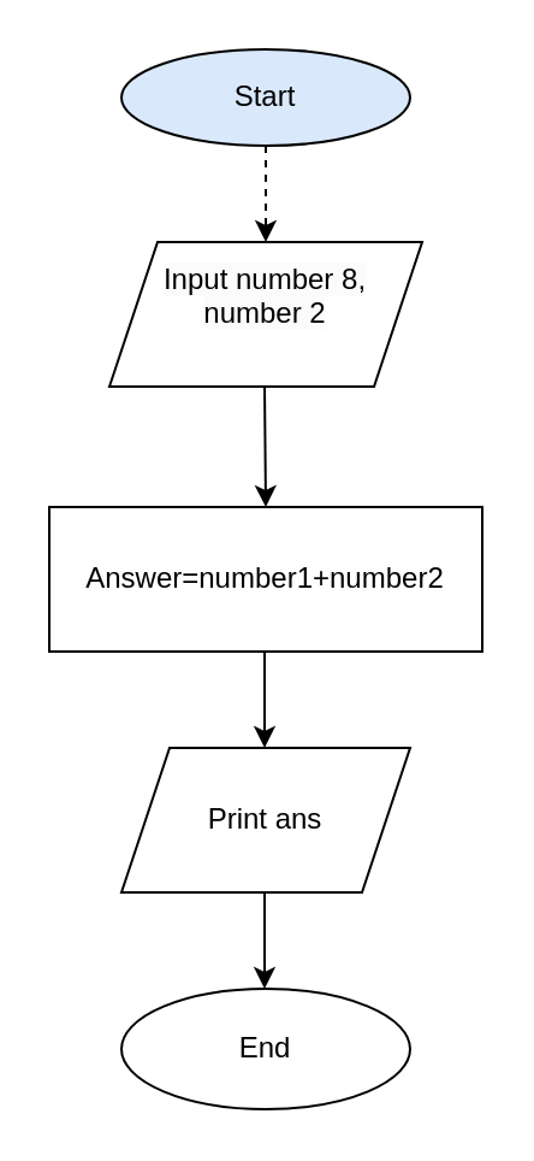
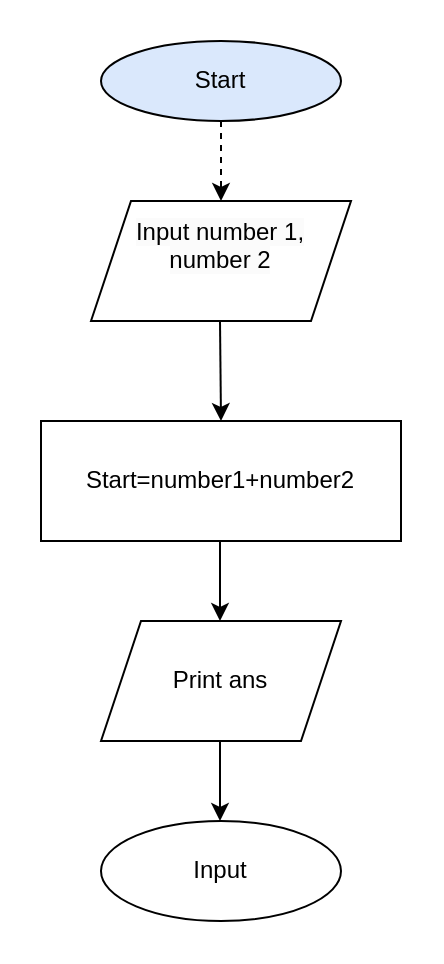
  <mxCell id="0" />
  <mxCell id="1" parent="0" />
  <mxCell id="2" value="Start" style="ellipse;whiteSpace=wrap;html=1;fillColor=#dae8fc;" vertex="1" parent="1"><mxGeometry x="50" y="20" width="120" height="40" as="geometry" /></mxCell>
- <mxCell id="3" value="Answer=number1+number2" style="rounded=0;whiteSpace=wrap;html=1;" vertex="1" parent="1"><mxGeometry x="20" y="210" width="180" height="60" as="geometry" /></mxCell>
- <mxCell id="4" value="&#10;&lt;span style=&quot;color: rgb(0, 0, 0); font-family: Helvetica; font-size: 12px; font-style: normal; font-variant-ligatures: normal; font-variant-caps: normal; font-weight: 400; letter-spacing: normal; orphans: 2; text-align: center; text-indent: 0px; text-transform: none; widows: 2; word-spacing: 0px; -webkit-text-stroke-width: 0px; background-color: rgb(251, 251, 251); text-decoration-thickness: initial; text-decoration-style: initial; text-decoration-color: initial; float: none; display: inline !important;&quot;&gt;Input number 8, number 2&lt;/span&gt;&#10;&#10;" style="shape=parallelogram;perimeter=parallelogramPerimeter;whiteSpace=wrap;html=1;fixedSize=1;" vertex="1" parent="1"><mxGeometry x="45" y="100" width="130" height="60" as="geometry" /></mxCell>
+ <mxCell id="3" value="Start=number1+number2" style="rounded=0;whiteSpace=wrap;html=1;" vertex="1" parent="1"><mxGeometry x="20" y="210" width="180" height="60" as="geometry" /></mxCell>
+ <mxCell id="4" value="&#10;&lt;span style=&quot;color: rgb(0, 0, 0); font-family: Helvetica; font-size: 12px; font-style: normal; font-variant-ligatures: normal; font-variant-caps: normal; font-weight: 400; letter-spacing: normal; orphans: 2; text-align: center; text-indent: 0px; text-transform: none; widows: 2; word-spacing: 0px; -webkit-text-stroke-width: 0px; background-color: rgb(251, 251, 251); text-decoration-thickness: initial; text-decoration-style: initial; text-decoration-color: initial; float: none; display: inline !important;&quot;&gt;Input number 1, number 2&lt;/span&gt;&#10;&#10;" style="shape=parallelogram;perimeter=parallelogramPerimeter;whiteSpace=wrap;html=1;fixedSize=1;" vertex="1" parent="1"><mxGeometry x="45" y="100" width="130" height="60" as="geometry" /></mxCell>
  <mxCell id="5" value="Print ans" style="shape=parallelogram;perimeter=parallelogramPerimeter;whiteSpace=wrap;html=1;fixedSize=1;" vertex="1" parent="1"><mxGeometry x="50" y="310" width="120" height="60" as="geometry" /></mxCell>
- <mxCell id="6" value="End" style="ellipse;whiteSpace=wrap;html=1;" vertex="1" parent="1"><mxGeometry x="50" y="410" width="120" height="50" as="geometry" /></mxCell>
+ <mxCell id="6" value="Input" style="ellipse;whiteSpace=wrap;html=1;" vertex="1" parent="1"><mxGeometry x="50" y="410" width="120" height="50" as="geometry" /></mxCell>
  <mxCell id="7" value="" style="endArrow=classic;html=1;rounded=0;exitX=0.5;exitY=1;exitDx=0;exitDy=0;dashed=1;" edge="1" parent="1" source="2" target="4"><mxGeometry width="50" height="50" relative="1" as="geometry"><mxPoint x="110" y="70" as="sourcePoint" /><mxPoint x="-60" y="250" as="targetPoint" /><Array as="points" /></mxGeometry></mxCell>
  <mxCell id="8" value="" style="endArrow=classic;html=1;rounded=0;exitX=0.5;exitY=1;exitDx=0;exitDy=0;entryX=0.5;entryY=0;entryDx=0;entryDy=0;" edge="1" parent="1" target="3"><mxGeometry width="50" height="50" relative="1" as="geometry"><mxPoint x="109.5" y="160" as="sourcePoint" /><mxPoint x="109.5" y="200" as="targetPoint" /><Array as="points" /></mxGeometry></mxCell>
  <mxCell id="9" value="" style="endArrow=classic;html=1;rounded=0;exitX=0.5;exitY=1;exitDx=0;exitDy=0;" edge="1" parent="1"><mxGeometry width="50" height="50" relative="1" as="geometry"><mxPoint x="109.5" y="270" as="sourcePoint" /><mxPoint x="109.5" y="310" as="targetPoint" /><Array as="points" /></mxGeometry></mxCell>
  <mxCell id="10" value="" style="endArrow=classic;html=1;rounded=0;exitX=0.5;exitY=1;exitDx=0;exitDy=0;" edge="1" parent="1"><mxGeometry width="50" height="50" relative="1" as="geometry"><mxPoint x="109.5" y="370" as="sourcePoint" /><mxPoint x="109.5" y="410" as="targetPoint" /><Array as="points" /></mxGeometry></mxCell>
